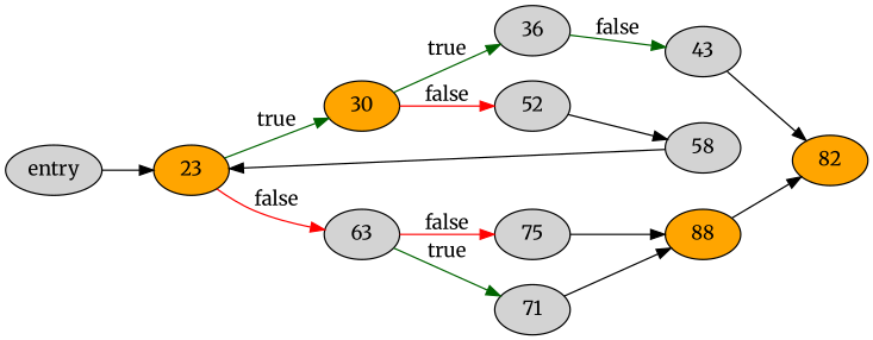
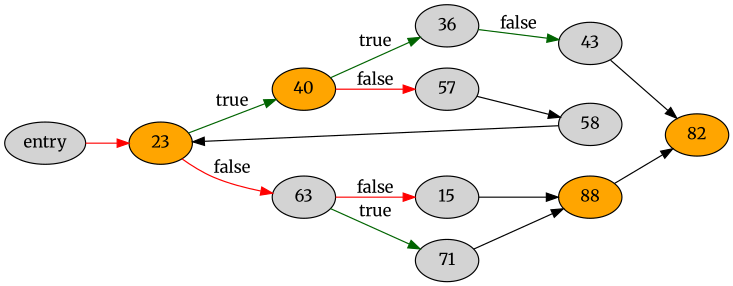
  digraph {
    fontname=Merriweather
    rankdir=LR
    node [fillcolor=lightgrey fontname=Merriweather style=filled]
    edge [fontname=Merriweather]
    n1 [label=entry]
    23 [fillcolor=orange]
-   30 [fillcolor=orange]
+   30 [fillcolor=orange label=40]
    63
    36
-   57 [label=52]
+   57
    71
-   75
+   75 [label=15]
    43
    58
    82 [fillcolor=orange]
    n12 [fillcolor=orange label=88]
-   n1 -> 23
+   n1 -> 23 [color=red]
    23 -> 30 [color=darkgreen label=true]
    23 -> 63 [color=red label=false]
    30 -> 36 [color=darkgreen label=true]
    30 -> 57 [color=red label=false]
    63 -> 71 [color=darkgreen label=true]
    63 -> 75 [color=red label=false]
    36 -> 43 [color=darkgreen label=false]
    57 -> 58
    71 -> n12
    75 -> n12
    43 -> 82
    58 -> 23
    n12 -> 82
  }
